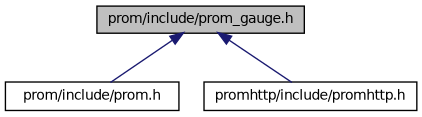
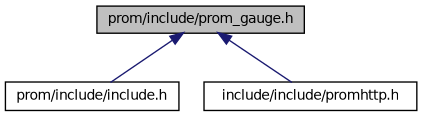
  digraph {
    node [color=black fillcolor=white fontname=Helvetica fontsize=10 shape=record style=filled]
    edge [color=midnightblue dir=back fontname=Helvetica fontsize=10 labelfontname=Helvetica labelfontsize=10 style=solid]
    n1 [fillcolor=grey75 fontcolor=black height=0.2 label="prom/include/prom_gauge.h" width=0.4]
-   n2 [height=0.2 label="prom/include/prom.h" width=0.4]
-   n3 [height=0.2 label="promhttp/include/promhttp.h" width=0.4]
+   n2 [height=0.2 label="prom/include/include.h" width=0.4]
+   n3 [height=0.2 label="include/include/promhttp.h" width=0.4]
    n1 -> n2
    n1 -> n3
  }
